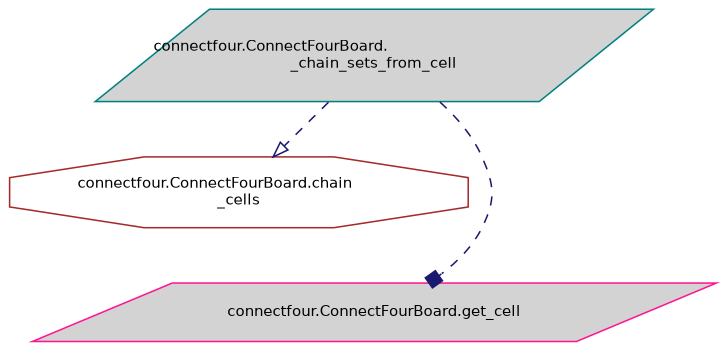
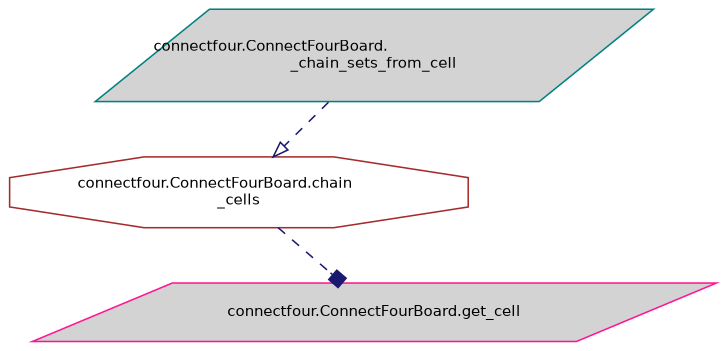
  digraph {
    rankdir=TB
    node [fillcolor=lightgrey fontname=Helvetica fontsize=10 shape=parallelogram style=filled]
    edge [color=midnightblue fontname=Helvetica fontsize=10 labelfontname=Helvetica labelfontsize=10 style=dashed]
    n1 [color=brown fillcolor=white fontcolor=black height=0.2 label="connectfour.ConnectFourBoard.chain\l_cells" shape=octagon width=0.4]
    n2 [color=deeppink height=0.2 label="connectfour.ConnectFourBoard.get_cell" width=0.4]
    n3 [color=teal height=0.2 label="connectfour.ConnectFourBoard.\l_chain_sets_from_cell" width=0.4]
-   n3 -> n2 [arrowhead=box]
+   n1 -> n2 [arrowhead=box]
    n3 -> n1 [arrowhead=onormal]
  }
